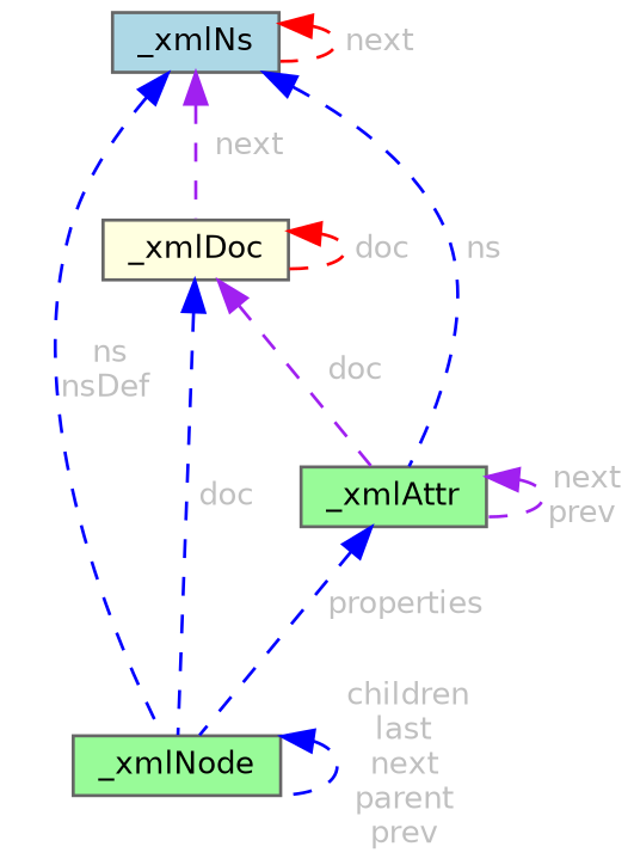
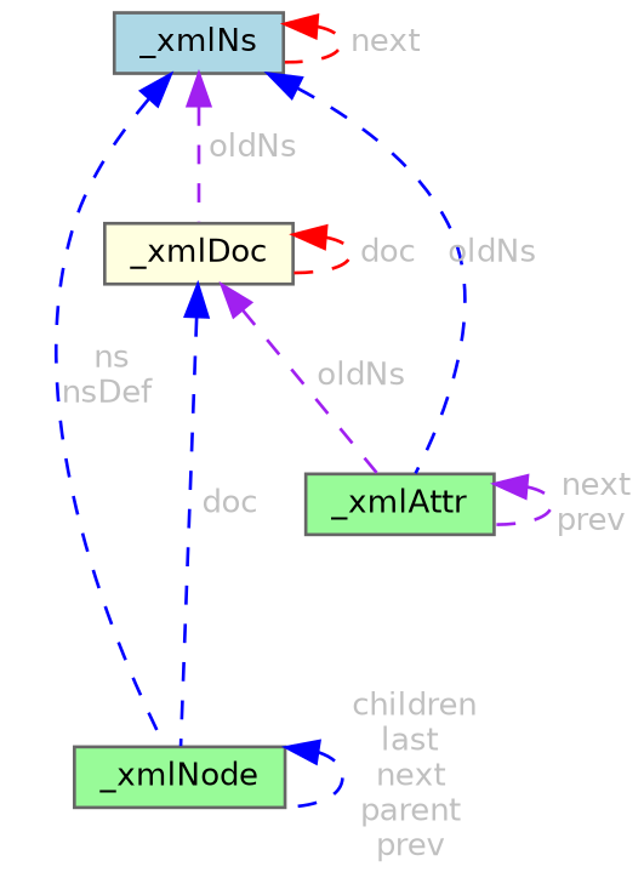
  digraph {
    node [color=gray40 fillcolor=palegreen fontname=Helvetica fontsize=10 shape=box style=filled]
    edge [color=blue dir=back fontcolor=grey fontname=Helvetica fontsize=10 labelfontname=Helvetica labelfontsize=10 style=dashed]
    n1 [fillcolor=lightblue fontcolor=black height=0.2 label=_xmlNs width=0.4]
    n2 [fillcolor=lightyellow height=0.2 label=_xmlDoc width=0.4]
    n3 [height=0.2 label=_xmlNode width=0.4]
    n4 [height=0.2 label=_xmlAttr width=0.4]
    n1 -> n1 [color=red label=" next"]
-   n1 -> n2 [color=purple label=" next"]
+   n1 -> n2 [color=purple label=" oldNs"]
    n1 -> n3 [label=" ns\nnsDef"]
-   n1 -> n4 [label=" ns"]
+   n1 -> n4 [label=" oldNs"]
    n2 -> n2 [color=red label=" doc"]
    n2 -> n3 [label=" doc"]
-   n2 -> n4 [color=purple label=" doc"]
+   n2 -> n4 [color=purple label=" oldNs"]
    n3 -> n3 [label=" children\nlast\nnext\nparent\nprev"]
-   n4 -> n3 [label=" properties"]
    n4 -> n4 [color=purple label=" next\nprev"]
  }
